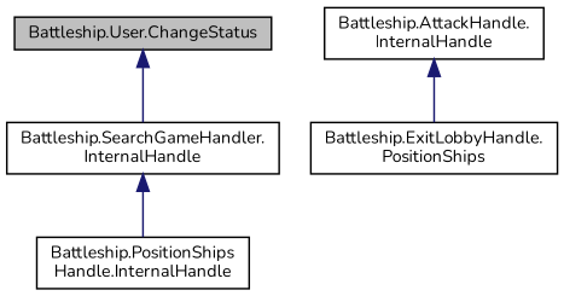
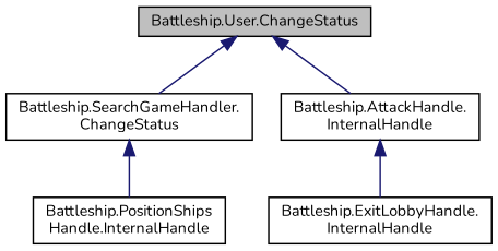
  digraph {
    fontname=Nunito
    rankdir=TB
    node [color=black fillcolor=white fontname=Nunito fontsize=10 shape=record style=filled]
    edge [color=midnightblue dir=back fontname=Nunito fontsize=10 labelfontname=Helvetica labelfontsize=10 style=solid]
    n1 [fillcolor=grey75 fontcolor=black height=0.2 label="Battleship.User.ChangeStatus" width=0.4]
-   n2 [height=0.2 label="Battleship.SearchGameHandler.\lInternalHandle" width=0.4]
+   n2 [height=0.2 label="Battleship.SearchGameHandler.\lChangeStatus" width=0.4]
    n3 [height=0.2 label="Battleship.AttackHandle.\lInternalHandle" width=0.4]
-   n4 [height=0.2 label="Battleship.ExitLobbyHandle.\lPositionShips" width=0.4]
+   n4 [height=0.2 label="Battleship.ExitLobbyHandle.\lInternalHandle" width=0.4]
    n5 [height=0.2 label="Battleship.PositionShips\lHandle.InternalHandle" width=0.4]
    n1 -> n2
+   n1 -> n3
    n2 -> n5
    n3 -> n4
  }
